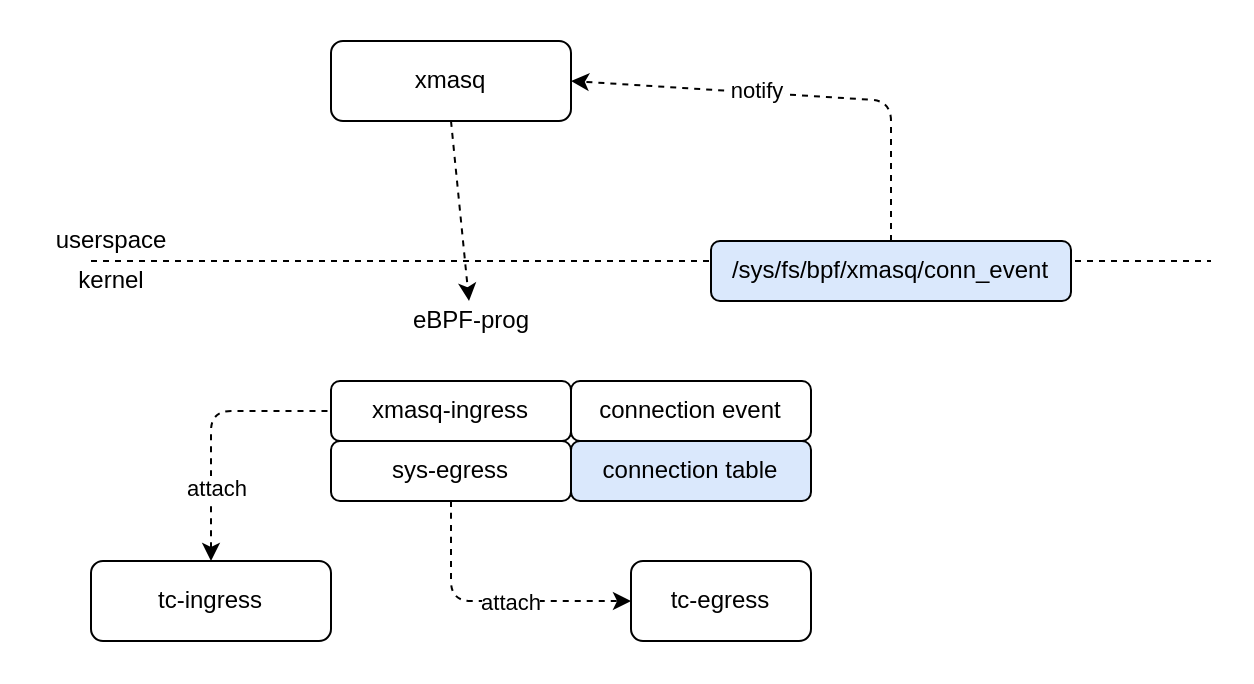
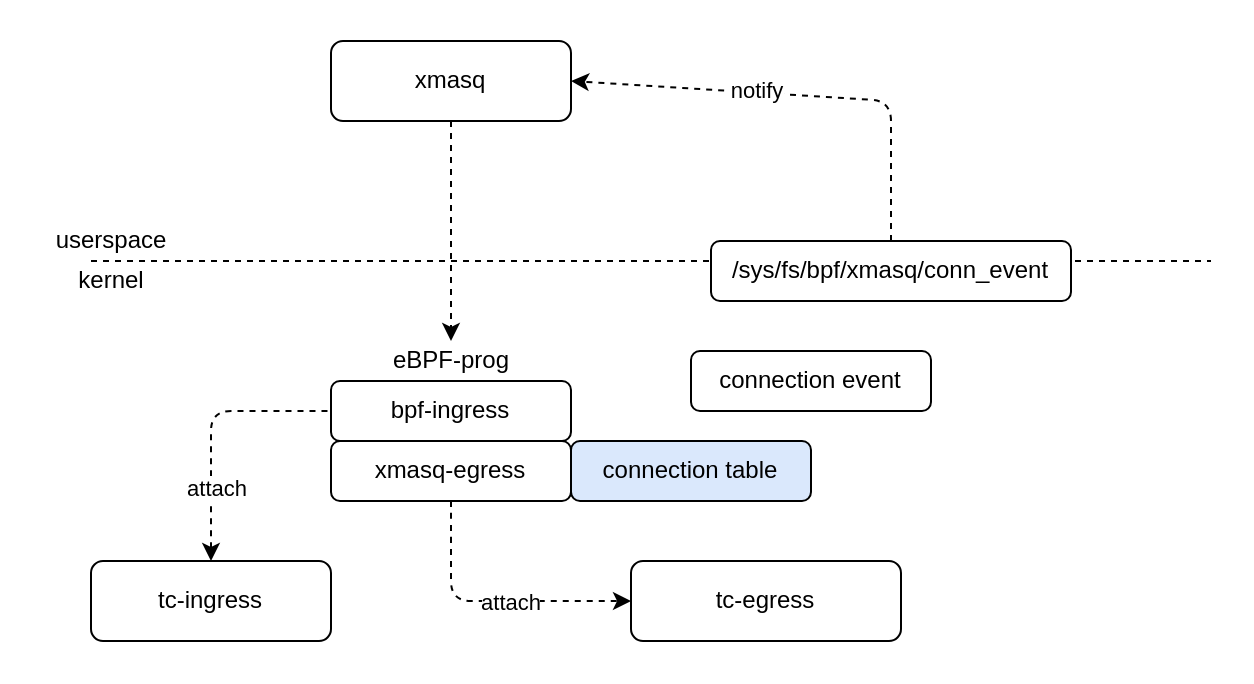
  <mxCell id="0" />
  <mxCell id="1" parent="0" />
  <mxCell id="2" value="" style="endArrow=none;dashed=1;html=1;" edge="1" parent="1"><mxGeometry width="50" height="50" relative="1" as="geometry"><mxPoint x="45" y="130" as="sourcePoint" /><mxPoint x="605" y="130" as="targetPoint" /></mxGeometry></mxCell>
  <mxCell id="3" value="xmasq" style="rounded=1;whiteSpace=wrap;html=1;" vertex="1" parent="1"><mxGeometry x="165" y="20" width="120" height="40" as="geometry" /></mxCell>
  <mxCell id="4" value="connection table" style="rounded=1;whiteSpace=wrap;html=1;fillColor=#dae8fc;" vertex="1" parent="1"><mxGeometry x="285" y="220" width="120" height="30" as="geometry" /></mxCell>
- <mxCell id="5" value="/sys/fs/bpf/xmasq/conn_event" style="rounded=1;whiteSpace=wrap;html=1;fillColor=#dae8fc;" vertex="1" parent="1"><mxGeometry x="355" y="120" width="180" height="30" as="geometry" /></mxCell>
+ <mxCell id="5" value="/sys/fs/bpf/xmasq/conn_event" style="rounded=1;whiteSpace=wrap;html=1;" vertex="1" parent="1"><mxGeometry x="355" y="120" width="180" height="30" as="geometry" /></mxCell>
  <mxCell id="6" value="tc-ingress" style="rounded=1;whiteSpace=wrap;html=1;" vertex="1" parent="1"><mxGeometry x="45" y="280" width="120" height="40" as="geometry" /></mxCell>
- <mxCell id="7" value="tc-egress" style="rounded=1;whiteSpace=wrap;html=1;" vertex="1" parent="1"><mxGeometry x="315" y="280" width="90" height="40" as="geometry" /></mxCell>
- <mxCell id="8" value="xmasq-ingress" style="rounded=1;whiteSpace=wrap;html=1;" vertex="1" parent="1"><mxGeometry x="165" y="190" width="120" height="30" as="geometry" /></mxCell>
- <mxCell id="9" value="sys-egress" style="rounded=1;whiteSpace=wrap;html=1;" vertex="1" parent="1"><mxGeometry x="165" y="220" width="120" height="30" as="geometry" /></mxCell>
- <mxCell id="10" value="eBPF-prog" style="text;html=1;align=center;verticalAlign=middle;resizable=0;points=[];autosize=1;" vertex="1" parent="1"><mxGeometry x="200" y="150" width="70" height="20" as="geometry" /></mxCell>
- <mxCell id="11" value="connection event" style="rounded=1;whiteSpace=wrap;html=1;" vertex="1" parent="1"><mxGeometry x="285" y="190" width="120" height="30" as="geometry" /></mxCell>
+ <mxCell id="7" value="tc-egress" style="rounded=1;whiteSpace=wrap;html=1;" vertex="1" parent="1"><mxGeometry x="315" y="280" width="135" height="40" as="geometry" /></mxCell>
+ <mxCell id="8" value="bpf-ingress" style="rounded=1;whiteSpace=wrap;html=1;" vertex="1" parent="1"><mxGeometry x="165" y="190" width="120" height="30" as="geometry" /></mxCell>
+ <mxCell id="9" value="xmasq-egress" style="rounded=1;whiteSpace=wrap;html=1;" vertex="1" parent="1"><mxGeometry x="165" y="220" width="120" height="30" as="geometry" /></mxCell>
+ <mxCell id="10" value="eBPF-prog" style="text;html=1;align=center;verticalAlign=middle;resizable=0;points=[];autosize=1;" vertex="1" parent="1"><mxGeometry x="190" y="170" width="70" height="20" as="geometry" /></mxCell>
+ <mxCell id="11" value="connection event" style="rounded=1;whiteSpace=wrap;html=1;" vertex="1" parent="1"><mxGeometry x="345" y="175" width="120" height="30" as="geometry" /></mxCell>
  <mxCell id="12" value="" style="endArrow=none;html=1;exitX=0.5;exitY=0;exitDx=0;exitDy=0;entryX=0;entryY=0.5;entryDx=0;entryDy=0;startArrow=classic;startFill=1;endFill=0;dashed=1;" edge="1" parent="1" source="6" target="8"><mxGeometry width="50" height="50" relative="1" as="geometry"><mxPoint x="275" y="230" as="sourcePoint" /><mxPoint x="325" y="180" as="targetPoint" /><Array as="points"><mxPoint x="105" y="205" /></Array></mxGeometry></mxCell>
  <mxCell id="13" value="attach" style="edgeLabel;html=1;align=center;verticalAlign=middle;resizable=0;points=[];" vertex="1" connectable="0" parent="12"><mxGeometry x="-0.452" y="-2" relative="1" as="geometry"><mxPoint as="offset" /></mxGeometry></mxCell>
  <mxCell id="14" value="" style="endArrow=classic;html=1;exitX=0.5;exitY=1;exitDx=0;exitDy=0;entryX=0;entryY=0.5;entryDx=0;entryDy=0;dashed=1;" edge="1" parent="1" source="9" target="7"><mxGeometry width="50" height="50" relative="1" as="geometry"><mxPoint x="275" y="230" as="sourcePoint" /><mxPoint x="325" y="180" as="targetPoint" /><Array as="points"><mxPoint x="225" y="260" /><mxPoint x="225" y="300" /></Array></mxGeometry></mxCell>
  <mxCell id="15" value="attach" style="edgeLabel;html=1;align=center;verticalAlign=middle;resizable=0;points=[];" vertex="1" connectable="0" parent="14"><mxGeometry x="0.129" relative="1" as="geometry"><mxPoint as="offset" /></mxGeometry></mxCell>
  <mxCell id="16" value="" style="endArrow=classic;html=1;dashed=1;exitX=0.5;exitY=0;exitDx=0;exitDy=0;entryX=1;entryY=0.5;entryDx=0;entryDy=0;" edge="1" parent="1" source="5" target="3"><mxGeometry width="50" height="50" relative="1" as="geometry"><mxPoint x="275" y="230" as="sourcePoint" /><mxPoint x="325" y="180" as="targetPoint" /><Array as="points"><mxPoint x="445" y="50" /></Array></mxGeometry></mxCell>
  <mxCell id="17" value="notify" style="edgeLabel;html=1;align=center;verticalAlign=middle;resizable=0;points=[];" vertex="1" connectable="0" parent="16"><mxGeometry x="0.2" y="-1" relative="1" as="geometry"><mxPoint as="offset" /></mxGeometry></mxCell>
  <mxCell id="18" value="" style="endArrow=classic;html=1;dashed=1;exitX=0.5;exitY=1;exitDx=0;exitDy=0;" edge="1" parent="1" source="3" target="10"><mxGeometry width="50" height="50" relative="1" as="geometry"><mxPoint x="275" y="230" as="sourcePoint" /><mxPoint x="325" y="180" as="targetPoint" /></mxGeometry></mxCell>
  <mxCell id="19" value="userspace" style="text;html=1;align=center;verticalAlign=middle;resizable=0;points=[];autosize=1;" vertex="1" parent="1"><mxGeometry x="20" y="110" width="70" height="20" as="geometry" /></mxCell>
  <mxCell id="20" value="kernel" style="text;html=1;align=center;verticalAlign=middle;resizable=0;points=[];autosize=1;" vertex="1" parent="1"><mxGeometry x="30" y="130" width="50" height="20" as="geometry" /></mxCell>
